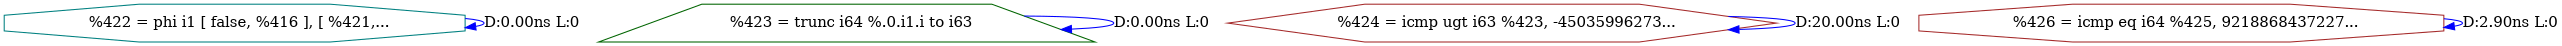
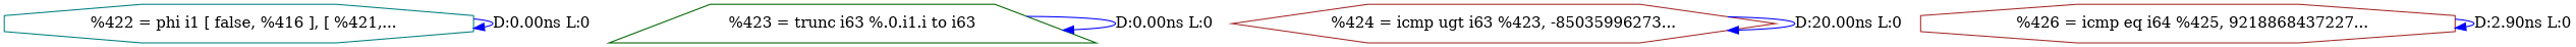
  digraph {
    node [color=brown shape=octagon]
    edge [color=blue]
    n1 [color=teal label="  %422 = phi i1 [ false, %416 ], [ %421,..."]
-   n2 [color=darkgreen label="  %423 = trunc i64 %.0.i1.i to i63" shape=trapezium]
-   n3 [label="  %424 = icmp ugt i63 %423, -45035996273..." shape=hexagon]
+   n2 [color=darkgreen label="%423 = trunc i63 %.0.i1.i to i63" shape=trapezium]
+   n3 [label="%424 = icmp ugt i63 %423, -85035996273..." shape=hexagon]
    n4 [label="  %426 = icmp eq i64 %425, 9218868437227..."]
    n1 -> n1 [label="D:0.00ns L:0"]
    n2 -> n2 [label="D:0.00ns L:0"]
    n3 -> n3 [label="D:20.00ns L:0"]
    n4 -> n4 [label="D:2.90ns L:0"]
  }
